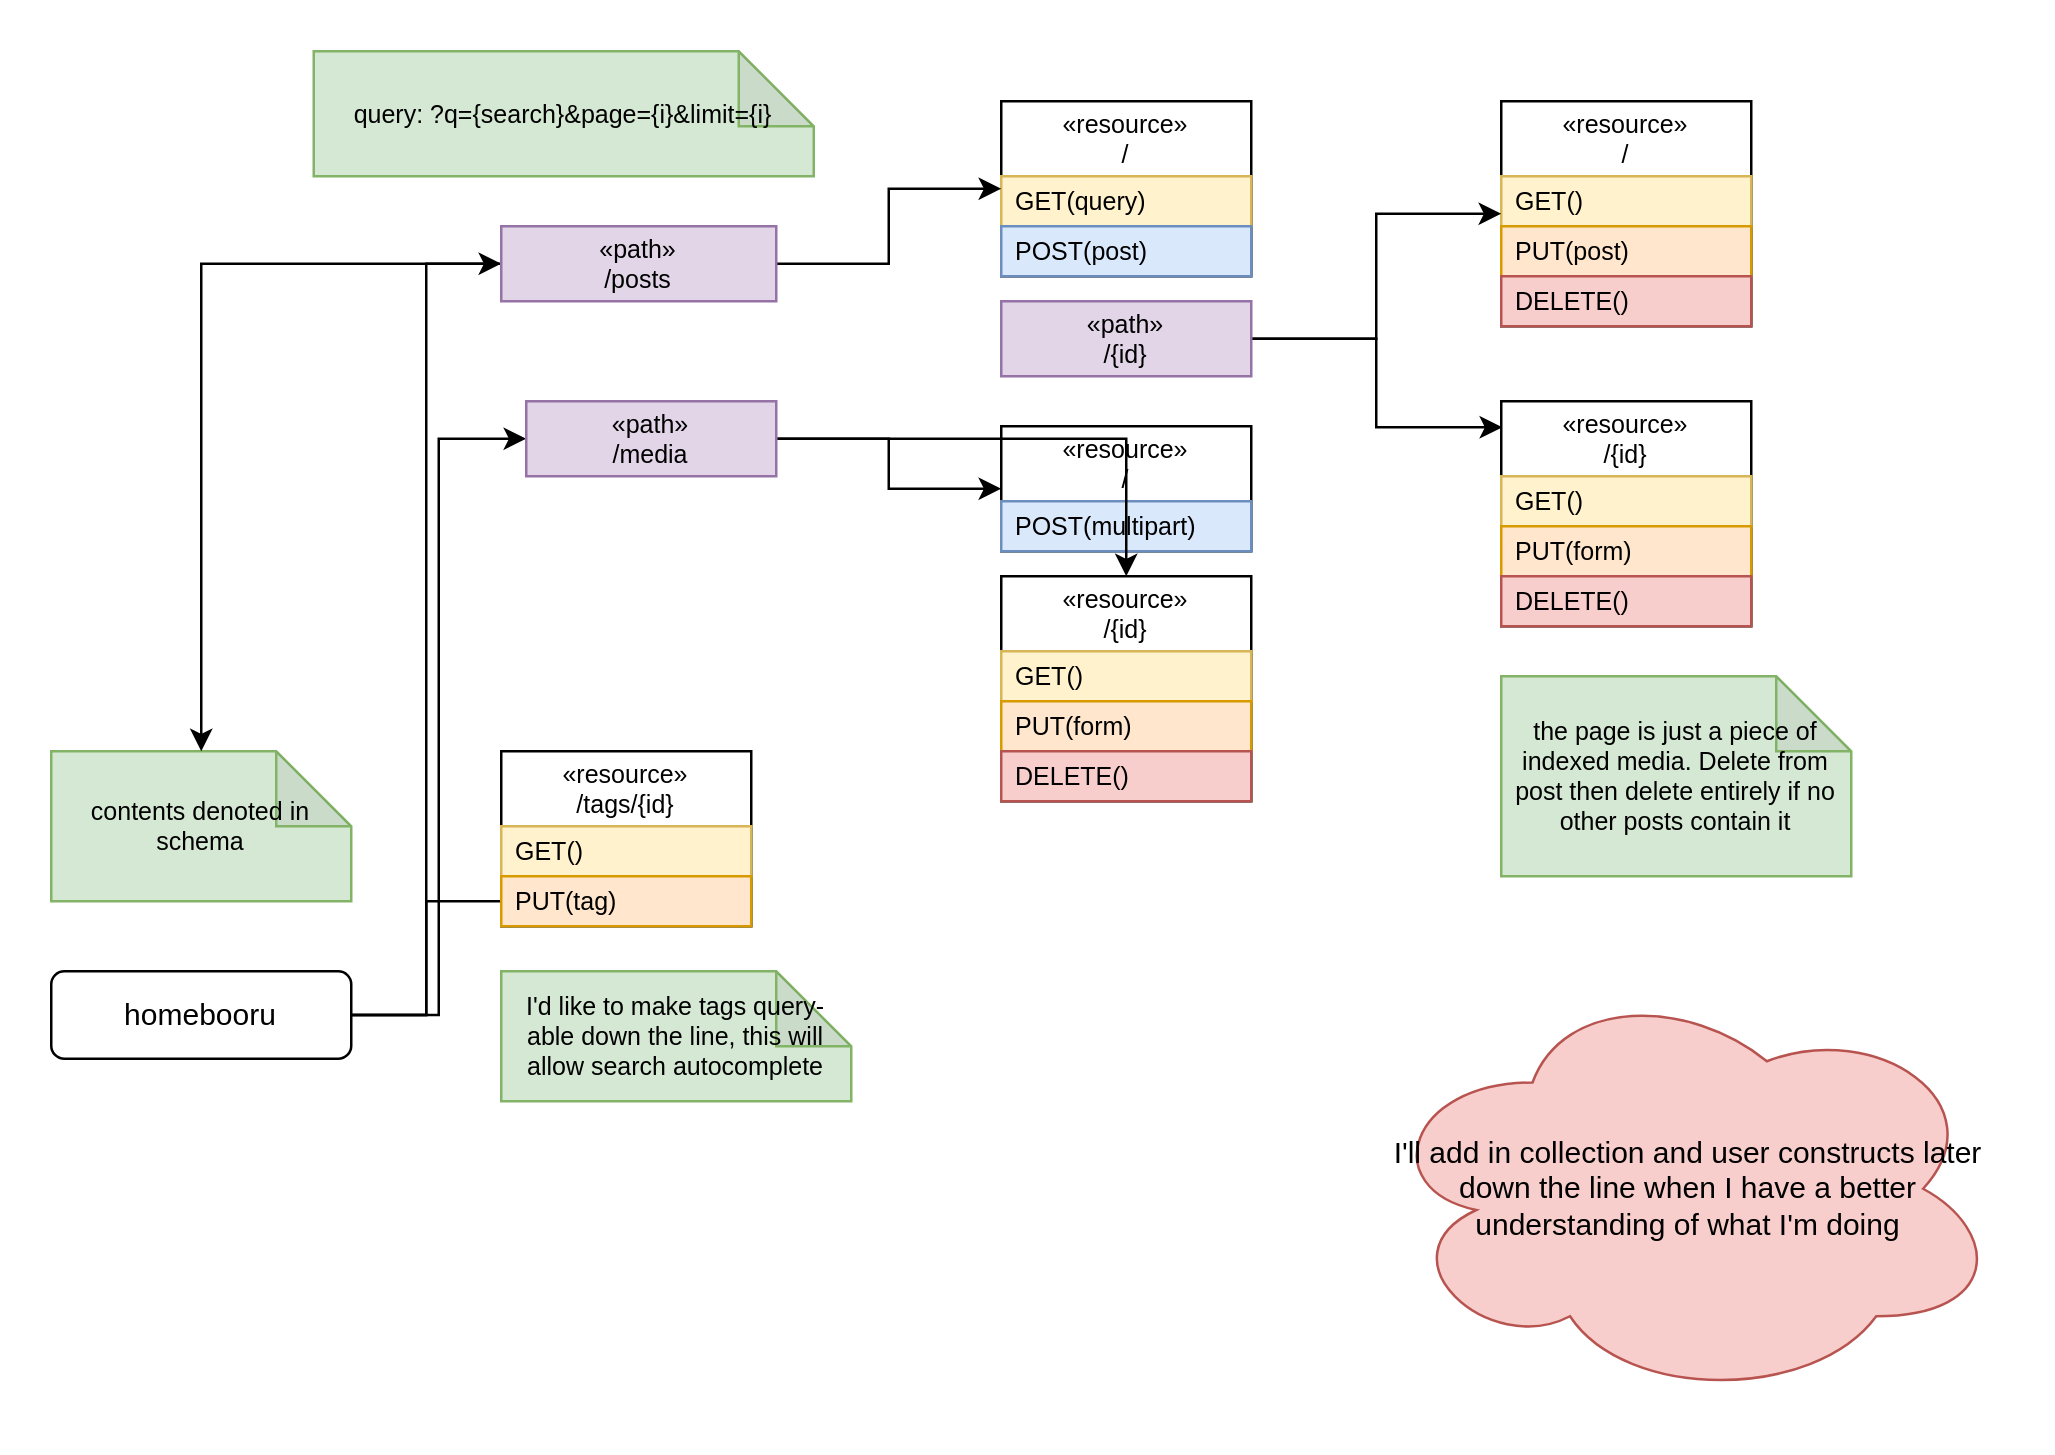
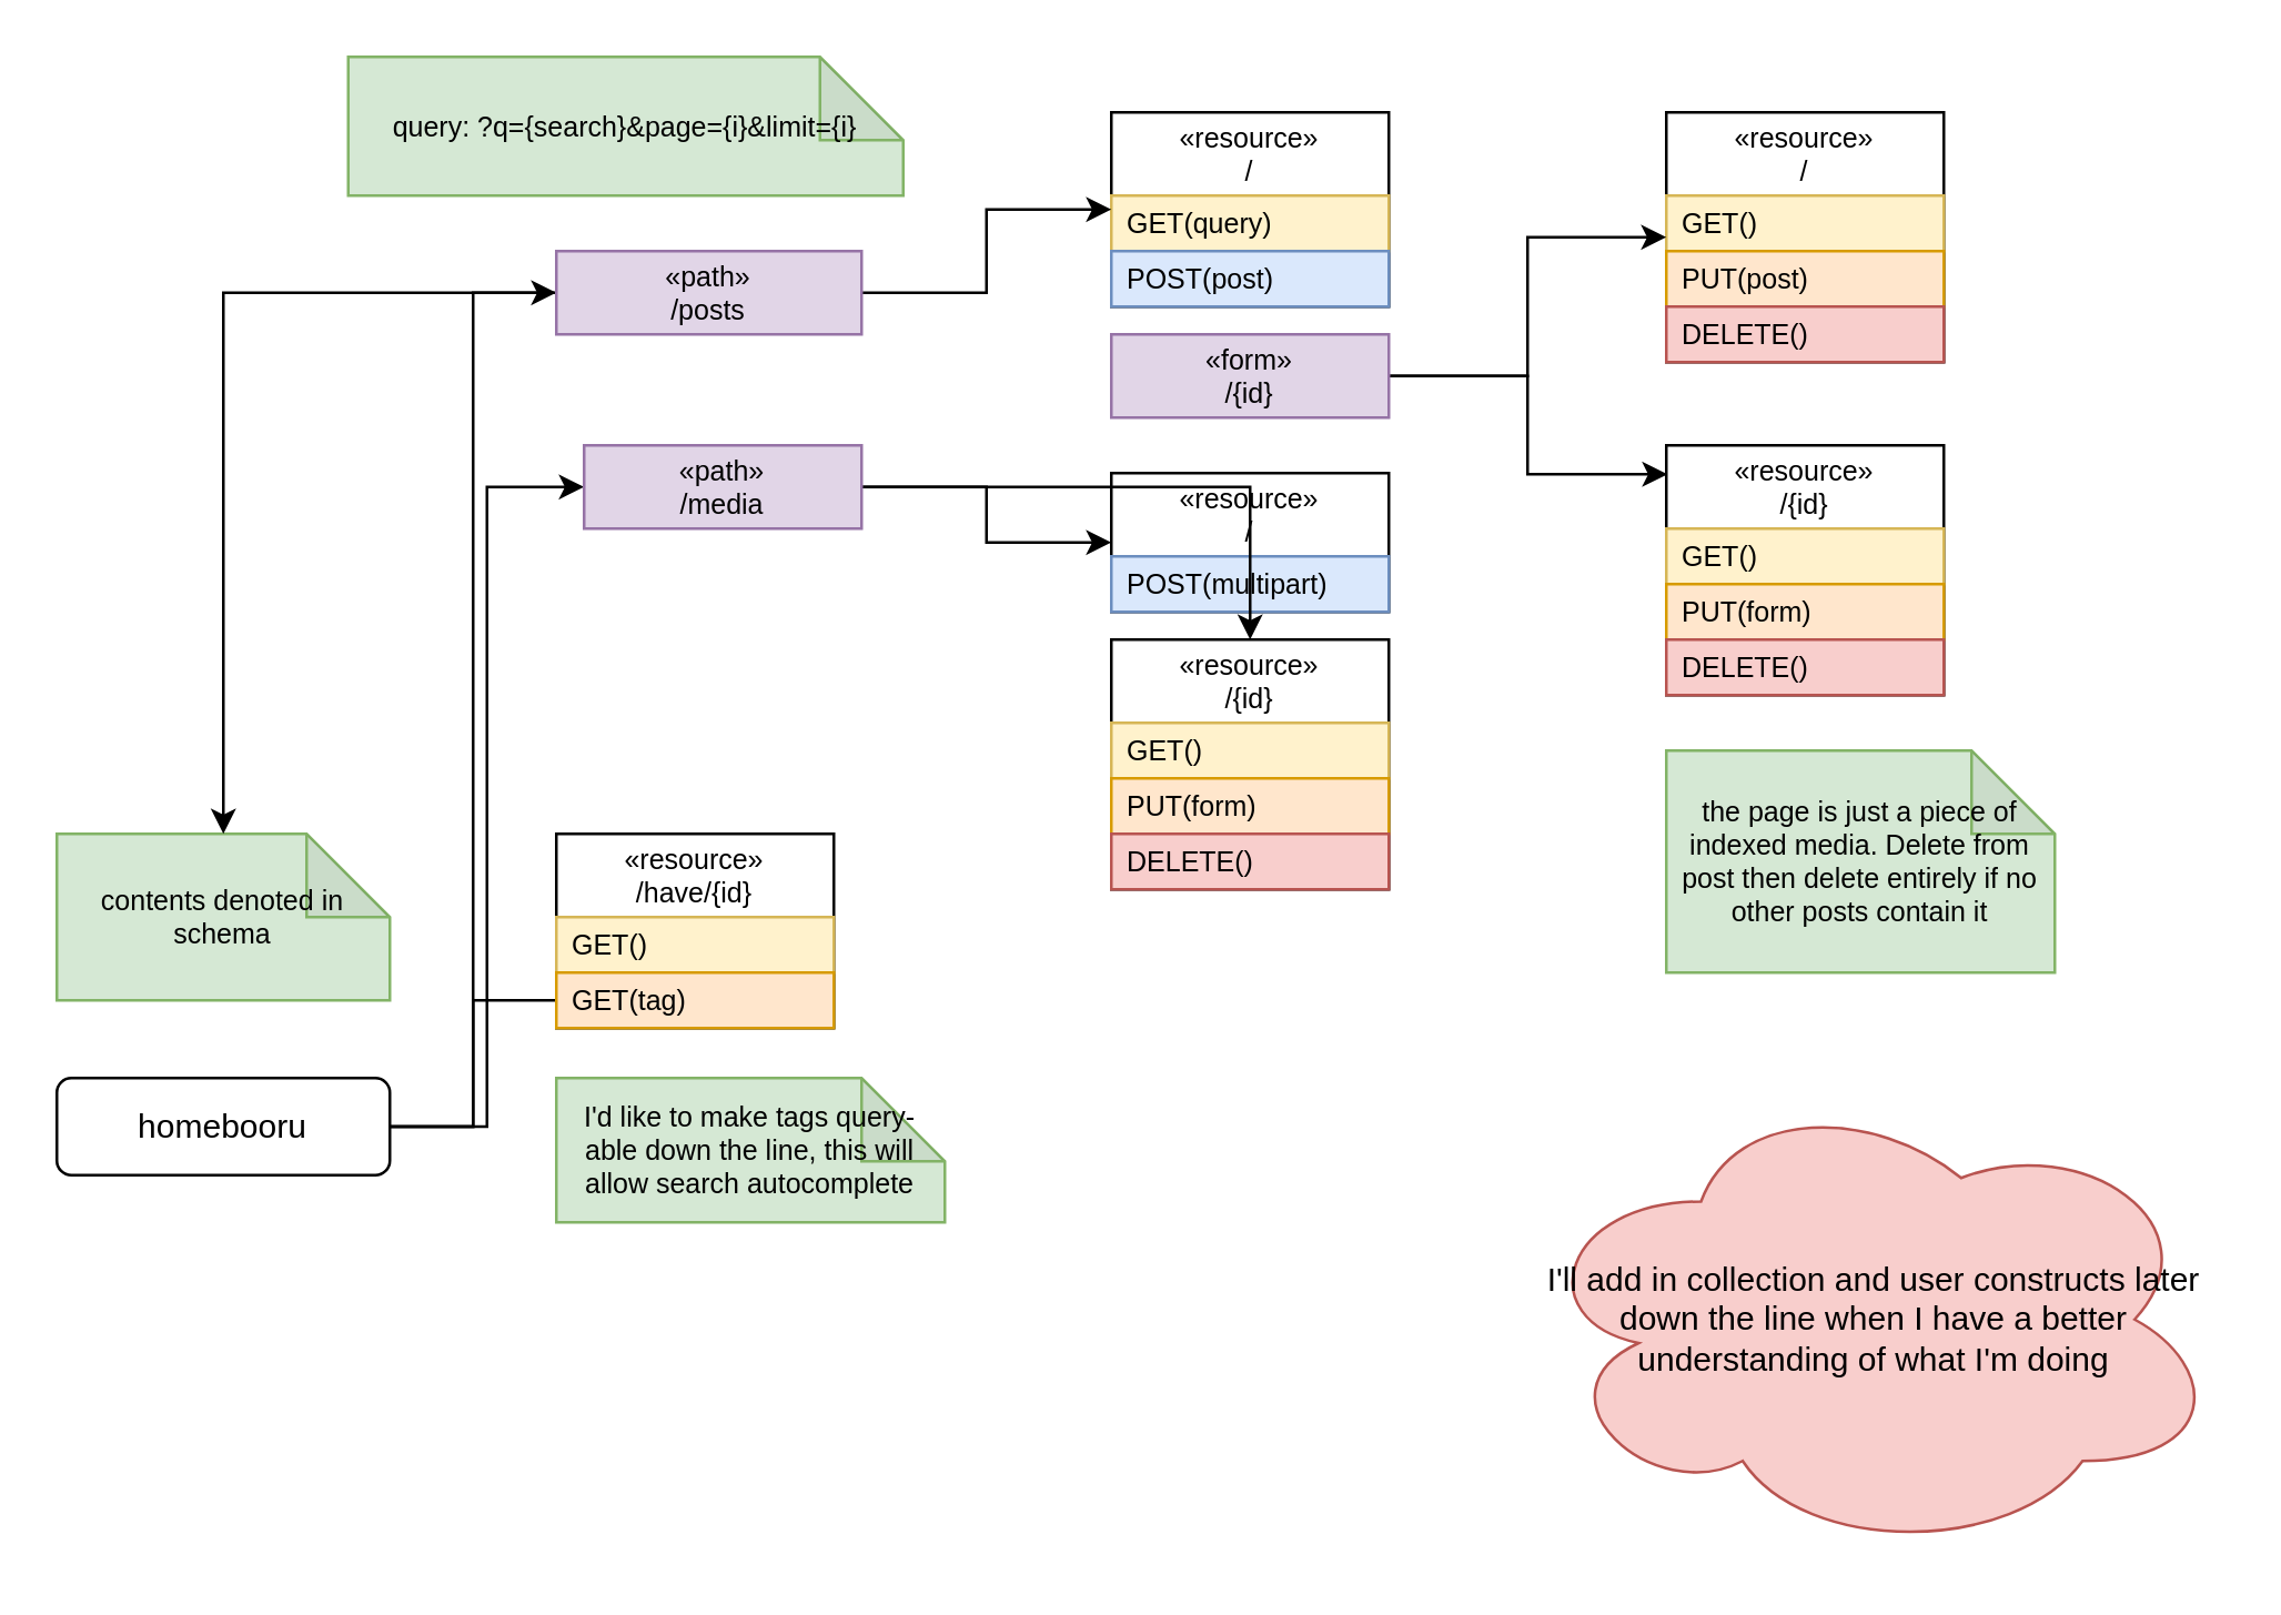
  <mxCell id="0" />
  <mxCell id="1" parent="0" />
  <mxCell id="2" style="edgeStyle=orthogonalEdgeStyle;rounded=0;orthogonalLoop=1;jettySize=auto;html=1;entryX=0;entryY=0.5;entryDx=0;entryDy=0;shadow=0;fontSize=10;endArrow=classic;endFill=1;" parent="1" source="5" target="26" edge="1"><mxGeometry relative="1" as="geometry" /></mxCell>
  <mxCell id="3" style="edgeStyle=orthogonalEdgeStyle;rounded=0;orthogonalLoop=1;jettySize=auto;html=1;endArrow=none;" edge="1" parent="1" source="5" target="36"><mxGeometry relative="1" as="geometry"><Array as="points"><mxPoint x="170" y="406" /><mxPoint x="170" y="360" /></Array></mxGeometry></mxCell>
  <mxCell id="4" style="edgeStyle=orthogonalEdgeStyle;rounded=0;orthogonalLoop=1;jettySize=auto;html=1;" edge="1" parent="1" source="5" target="17"><mxGeometry relative="1" as="geometry"><Array as="points"><mxPoint x="170" y="406" /><mxPoint x="170" y="105" /></Array></mxGeometry></mxCell>
  <mxCell id="5" value="homebooru" style="rounded=1;whiteSpace=wrap;html=1;fillColor=default;gradientColor=none;" parent="1" vertex="1"><mxGeometry x="20" y="388" width="120" height="35" as="geometry" /></mxCell>
  <mxCell id="6" value="contents denoted in schema" style="shape=note;whiteSpace=wrap;html=1;backgroundOutline=1;darkOpacity=0.05;fontSize=10;fillColor=#d5e8d4;strokeColor=#82b366;" parent="1" vertex="1"><mxGeometry x="20" y="300" width="120" height="60" as="geometry" /></mxCell>
  <mxCell id="7" value="" style="edgeStyle=orthogonalEdgeStyle;rounded=0;orthogonalLoop=1;jettySize=auto;html=1;fontSize=10;entryX=0.5;entryY=1;entryDx=0;entryDy=0;" parent="1" source="8" edge="1"><mxGeometry relative="1" as="geometry"><Array as="points"><mxPoint x="280" y="150" /><mxPoint x="560" y="150" /></Array></mxGeometry></mxCell>
  <mxCell id="8" value="«resource»&#10;/" style="swimlane;fontStyle=0;childLayout=stackLayout;horizontal=1;startSize=30;horizontalStack=0;resizeParent=1;resizeParentMax=0;resizeLast=0;collapsible=1;marginBottom=0;fontSize=10;fillColor=default;gradientColor=none;" parent="1" vertex="1"><mxGeometry x="400" y="40" width="100" height="70" as="geometry"><mxRectangle x="220" y="110" width="80" height="30" as="alternateBounds" /></mxGeometry></mxCell>
  <mxCell id="9" value="GET(query)" style="text;strokeColor=#d6b656;fillColor=#fff2cc;align=left;verticalAlign=middle;spacingLeft=4;spacingRight=4;overflow=hidden;points=[[0,0.5],[1,0.5]];portConstraint=eastwest;rotatable=0;fontSize=10;" parent="8" vertex="1"><mxGeometry y="30" width="100" height="20" as="geometry" /></mxCell>
  <mxCell id="10" value="POST(post)" style="text;strokeColor=#6c8ebf;fillColor=#dae8fc;align=left;verticalAlign=middle;spacingLeft=4;spacingRight=4;overflow=hidden;points=[[0,0.5],[1,0.5]];portConstraint=eastwest;rotatable=0;fontSize=10;" parent="8" vertex="1"><mxGeometry y="50" width="100" height="20" as="geometry" /></mxCell>
  <mxCell id="11" value="«resource»&#10;/" style="swimlane;fontStyle=0;childLayout=stackLayout;horizontal=1;startSize=30;horizontalStack=0;resizeParent=1;resizeParentMax=0;resizeLast=0;collapsible=1;marginBottom=0;fontSize=10;fillColor=default;gradientColor=none;" parent="1" vertex="1"><mxGeometry x="600" y="40" width="100" height="90" as="geometry" /></mxCell>
  <mxCell id="12" value="GET()" style="text;strokeColor=#d6b656;fillColor=#fff2cc;align=left;verticalAlign=middle;spacingLeft=4;spacingRight=4;overflow=hidden;points=[[0,0.5],[1,0.5]];portConstraint=eastwest;rotatable=0;fontSize=10;" parent="11" vertex="1"><mxGeometry y="30" width="100" height="20" as="geometry" /></mxCell>
  <mxCell id="13" value="PUT(post)" style="text;strokeColor=#d79b00;fillColor=#ffe6cc;align=left;verticalAlign=middle;spacingLeft=4;spacingRight=4;overflow=hidden;points=[[0,0.5],[1,0.5]];portConstraint=eastwest;rotatable=0;fontSize=10;" parent="11" vertex="1"><mxGeometry y="50" width="100" height="20" as="geometry" /></mxCell>
  <mxCell id="14" value="DELETE()" style="text;strokeColor=#b85450;fillColor=#f8cecc;align=left;verticalAlign=middle;spacingLeft=4;spacingRight=4;overflow=hidden;points=[[0,0.5],[1,0.5]];portConstraint=eastwest;rotatable=0;fontSize=10;" parent="11" vertex="1"><mxGeometry y="70" width="100" height="20" as="geometry" /></mxCell>
  <mxCell id="15" style="edgeStyle=orthogonalEdgeStyle;rounded=0;orthogonalLoop=1;jettySize=auto;html=1;fontSize=10;endArrow=classic;endFill=1;" parent="1" source="17" target="8" edge="1"><mxGeometry relative="1" as="geometry" /></mxCell>
  <mxCell id="16" style="edgeStyle=orthogonalEdgeStyle;rounded=0;orthogonalLoop=1;jettySize=auto;html=1;shadow=0;fontSize=10;endArrow=classic;endFill=1;" parent="1" source="17" target="6" edge="1"><mxGeometry relative="1" as="geometry" /></mxCell>
  <mxCell id="17" value="«path»&lt;br&gt;/posts" style="rounded=0;whiteSpace=wrap;html=1;fontSize=10;fillColor=#e1d5e7;strokeColor=#9673a6;" parent="1" vertex="1"><mxGeometry x="200" y="90" width="110" height="30" as="geometry" /></mxCell>
  <mxCell id="18" value="«resource»&#10;/" style="swimlane;fontStyle=0;childLayout=stackLayout;horizontal=1;startSize=30;horizontalStack=0;resizeParent=1;resizeParentMax=0;resizeLast=0;collapsible=1;marginBottom=0;fontSize=10;fillColor=default;gradientColor=none;" parent="1" vertex="1"><mxGeometry x="400" y="170" width="100" height="50" as="geometry"><mxRectangle x="220" y="110" width="80" height="30" as="alternateBounds" /></mxGeometry></mxCell>
  <mxCell id="19" value="POST(multipart)" style="text;strokeColor=#6c8ebf;fillColor=#dae8fc;align=left;verticalAlign=middle;spacingLeft=4;spacingRight=4;overflow=hidden;points=[[0,0.5],[1,0.5]];portConstraint=eastwest;rotatable=0;fontSize=10;" parent="18" vertex="1"><mxGeometry y="30" width="100" height="20" as="geometry" /></mxCell>
  <mxCell id="20" value="«resource»&#10;/{id}" style="swimlane;fontStyle=0;childLayout=stackLayout;horizontal=1;startSize=30;horizontalStack=0;resizeParent=1;resizeParentMax=0;resizeLast=0;collapsible=1;marginBottom=0;fontSize=10;fillColor=default;gradientColor=none;" parent="1" vertex="1"><mxGeometry x="400" y="230" width="100" height="90" as="geometry" /></mxCell>
  <mxCell id="21" value="GET()" style="text;strokeColor=#d6b656;fillColor=#fff2cc;align=left;verticalAlign=middle;spacingLeft=4;spacingRight=4;overflow=hidden;points=[[0,0.5],[1,0.5]];portConstraint=eastwest;rotatable=0;fontSize=10;" parent="20" vertex="1"><mxGeometry y="30" width="100" height="20" as="geometry" /></mxCell>
  <mxCell id="22" value="PUT(form)" style="text;strokeColor=#d79b00;fillColor=#ffe6cc;align=left;verticalAlign=middle;spacingLeft=4;spacingRight=4;overflow=hidden;points=[[0,0.5],[1,0.5]];portConstraint=eastwest;rotatable=0;fontSize=10;" parent="20" vertex="1"><mxGeometry y="50" width="100" height="20" as="geometry" /></mxCell>
  <mxCell id="23" value="DELETE()" style="text;strokeColor=#b85450;fillColor=#f8cecc;align=left;verticalAlign=middle;spacingLeft=4;spacingRight=4;overflow=hidden;points=[[0,0.5],[1,0.5]];portConstraint=eastwest;rotatable=0;fontSize=10;" parent="20" vertex="1"><mxGeometry y="70" width="100" height="20" as="geometry" /></mxCell>
  <mxCell id="24" style="edgeStyle=orthogonalEdgeStyle;rounded=0;orthogonalLoop=1;jettySize=auto;html=1;fontSize=10;endArrow=classic;endFill=1;" parent="1" source="26" target="18" edge="1"><mxGeometry relative="1" as="geometry" /></mxCell>
  <mxCell id="25" style="edgeStyle=orthogonalEdgeStyle;rounded=0;orthogonalLoop=1;jettySize=auto;html=1;fontSize=10;endArrow=classic;endFill=1;" parent="1" source="26" target="20" edge="1"><mxGeometry relative="1" as="geometry" /></mxCell>
  <mxCell id="26" value="«path»&lt;br&gt;/media" style="rounded=0;whiteSpace=wrap;html=1;fontSize=10;fillColor=#e1d5e7;strokeColor=#9673a6;" parent="1" vertex="1"><mxGeometry x="210" y="160" width="100" height="30" as="geometry" /></mxCell>
  <mxCell id="27" style="edgeStyle=orthogonalEdgeStyle;rounded=0;orthogonalLoop=1;jettySize=auto;html=1;shadow=0;fontSize=10;endArrow=classic;endFill=1;" parent="1" source="29" target="11" edge="1"><mxGeometry relative="1" as="geometry" /></mxCell>
  <mxCell id="28" style="edgeStyle=orthogonalEdgeStyle;rounded=0;orthogonalLoop=1;jettySize=auto;html=1;shadow=0;fontSize=10;endArrow=classic;endFill=1;entryX=0.004;entryY=0.116;entryDx=0;entryDy=0;entryPerimeter=0;" parent="1" source="29" target="30" edge="1"><mxGeometry relative="1" as="geometry"><mxPoint x="600" y="155" as="targetPoint" /></mxGeometry></mxCell>
- <mxCell id="29" value="«path»&lt;br&gt;/{id}" style="rounded=0;whiteSpace=wrap;html=1;fontSize=10;fillColor=#e1d5e7;strokeColor=#9673a6;" parent="1" vertex="1"><mxGeometry x="400" y="120" width="100" height="30" as="geometry" /></mxCell>
+ <mxCell id="29" value="«form»&lt;br&gt;/{id}" style="rounded=0;whiteSpace=wrap;html=1;fontSize=10;fillColor=#e1d5e7;strokeColor=#9673a6;" parent="1" vertex="1"><mxGeometry x="400" y="120" width="100" height="30" as="geometry" /></mxCell>
  <mxCell id="30" value="«resource»&#10;/{id}" style="swimlane;fontStyle=0;childLayout=stackLayout;horizontal=1;startSize=30;horizontalStack=0;resizeParent=1;resizeParentMax=0;resizeLast=0;collapsible=1;marginBottom=0;fontSize=10;fillColor=default;gradientColor=none;" parent="1" vertex="1"><mxGeometry x="600" y="160" width="100" height="90" as="geometry" /></mxCell>
  <mxCell id="31" value="GET()" style="text;strokeColor=#d6b656;fillColor=#fff2cc;align=left;verticalAlign=middle;spacingLeft=4;spacingRight=4;overflow=hidden;points=[[0,0.5],[1,0.5]];portConstraint=eastwest;rotatable=0;fontSize=10;" parent="30" vertex="1"><mxGeometry y="30" width="100" height="20" as="geometry" /></mxCell>
  <mxCell id="32" value="PUT(form)" style="text;strokeColor=#d79b00;fillColor=#ffe6cc;align=left;verticalAlign=middle;spacingLeft=4;spacingRight=4;overflow=hidden;points=[[0,0.5],[1,0.5]];portConstraint=eastwest;rotatable=0;fontSize=10;" parent="30" vertex="1"><mxGeometry y="50" width="100" height="20" as="geometry" /></mxCell>
  <mxCell id="33" value="DELETE()" style="text;strokeColor=#b85450;fillColor=#f8cecc;align=left;verticalAlign=middle;spacingLeft=4;spacingRight=4;overflow=hidden;points=[[0,0.5],[1,0.5]];portConstraint=eastwest;rotatable=0;fontSize=10;" parent="30" vertex="1"><mxGeometry y="70" width="100" height="20" as="geometry" /></mxCell>
  <mxCell id="34" value="the page is just a piece of indexed media. Delete from post then delete entirely if no other posts contain it" style="shape=note;whiteSpace=wrap;html=1;backgroundOutline=1;darkOpacity=0.05;fontSize=10;fillColor=#d5e8d4;strokeColor=#82b366;" vertex="1" parent="1"><mxGeometry x="600" y="270" width="140" height="80" as="geometry" /></mxCell>
  <mxCell id="35" value="query: ?q={search}&amp;amp;page={i}&amp;amp;limit={i}" style="shape=note;whiteSpace=wrap;html=1;backgroundOutline=1;darkOpacity=0.05;fontSize=10;fillColor=#d5e8d4;strokeColor=#82b366;" vertex="1" parent="1"><mxGeometry x="125" y="20" width="200" height="50" as="geometry" /></mxCell>
- <mxCell id="36" value="«resource»&#10;/tags/{id}" style="swimlane;fontStyle=0;childLayout=stackLayout;horizontal=1;startSize=30;horizontalStack=0;resizeParent=1;resizeParentMax=0;resizeLast=0;collapsible=1;marginBottom=0;fontSize=10;fillColor=default;gradientColor=none;" vertex="1" parent="1"><mxGeometry x="200" y="300" width="100" height="70" as="geometry" /></mxCell>
+ <mxCell id="36" value="«resource»&#10;/have/{id}" style="swimlane;fontStyle=0;childLayout=stackLayout;horizontal=1;startSize=30;horizontalStack=0;resizeParent=1;resizeParentMax=0;resizeLast=0;collapsible=1;marginBottom=0;fontSize=10;fillColor=default;gradientColor=none;" vertex="1" parent="1"><mxGeometry x="200" y="300" width="100" height="70" as="geometry" /></mxCell>
  <mxCell id="37" value="GET()" style="text;strokeColor=#d6b656;fillColor=#fff2cc;align=left;verticalAlign=middle;spacingLeft=4;spacingRight=4;overflow=hidden;points=[[0,0.5],[1,0.5]];portConstraint=eastwest;rotatable=0;fontSize=10;" vertex="1" parent="36"><mxGeometry y="30" width="100" height="20" as="geometry" /></mxCell>
- <mxCell id="38" value="PUT(tag)" style="text;strokeColor=#d79b00;fillColor=#ffe6cc;align=left;verticalAlign=middle;spacingLeft=4;spacingRight=4;overflow=hidden;points=[[0,0.5],[1,0.5]];portConstraint=eastwest;rotatable=0;fontSize=10;" vertex="1" parent="36"><mxGeometry y="50" width="100" height="20" as="geometry" /></mxCell>
+ <mxCell id="38" value="GET(tag)" style="text;strokeColor=#d79b00;fillColor=#ffe6cc;align=left;verticalAlign=middle;spacingLeft=4;spacingRight=4;overflow=hidden;points=[[0,0.5],[1,0.5]];portConstraint=eastwest;rotatable=0;fontSize=10;" vertex="1" parent="36"><mxGeometry y="50" width="100" height="20" as="geometry" /></mxCell>
  <mxCell id="39" value="I'd like to make tags query-able down the line, this will allow search autocomplete " style="shape=note;whiteSpace=wrap;html=1;backgroundOutline=1;darkOpacity=0.05;fontSize=10;fillColor=#d5e8d4;strokeColor=#82b366;" vertex="1" parent="1"><mxGeometry x="200" y="388" width="140" height="52" as="geometry" /></mxCell>
  <mxCell id="40" value="I'll add in collection and user constructs later down the line when I have a better understanding of what I'm doing" style="ellipse;shape=cloud;whiteSpace=wrap;html=1;fillColor=#f8cecc;strokeColor=#b85450;horizontal=1;" vertex="1" parent="1"><mxGeometry x="550" y="390" width="250" height="170" as="geometry" /></mxCell>
